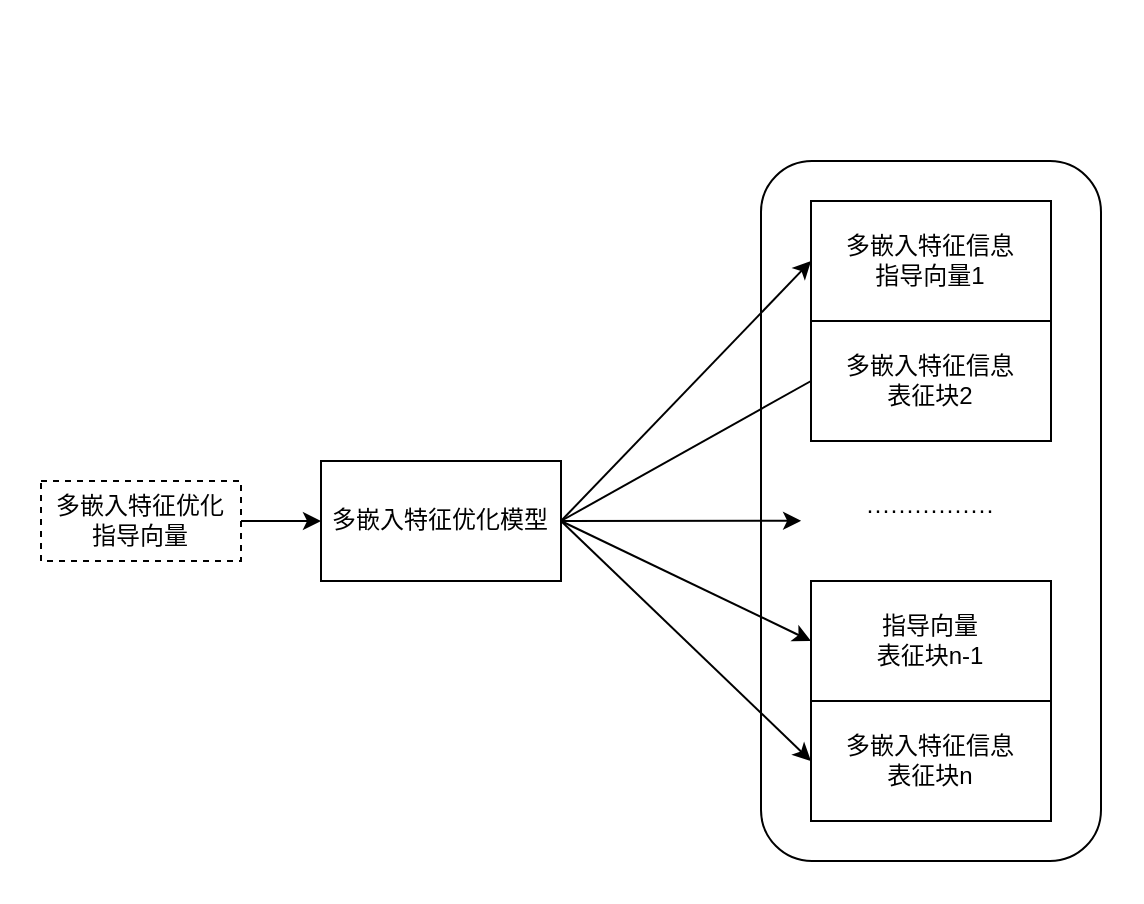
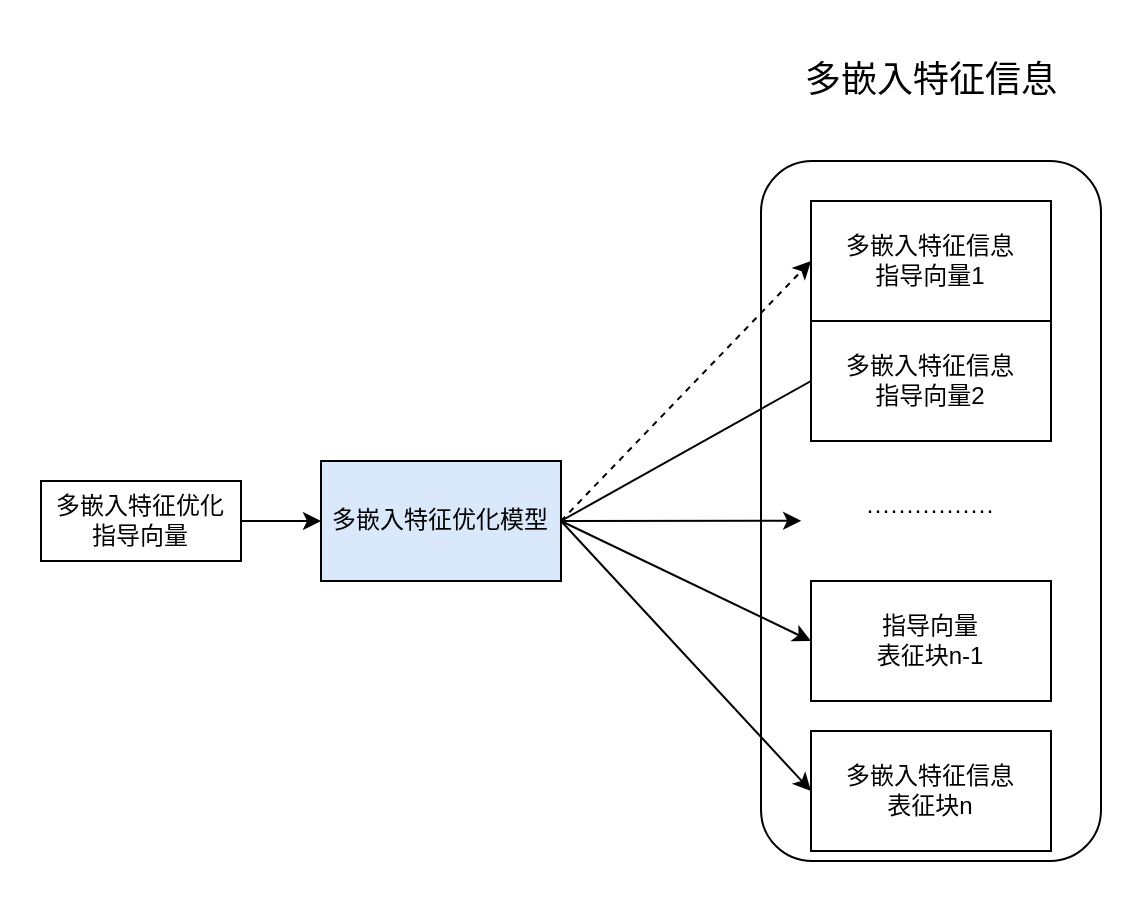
  <mxCell id="0" />
  <mxCell id="1" parent="0" />
  <mxCell id="2" style="edgeStyle=orthogonalEdgeStyle;rounded=0;orthogonalLoop=1;jettySize=auto;html=1;entryX=0;entryY=0.5;entryDx=0;entryDy=0;" parent="1" source="3" target="4" edge="1"><mxGeometry relative="1" as="geometry" /></mxCell>
- <mxCell id="3" value="多嵌入特征优化&lt;div&gt;指导向量&lt;/div&gt;" style="rounded=0;whiteSpace=wrap;html=1;dashed=1;" parent="1" vertex="1"><mxGeometry x="20" y="240" width="100" height="40" as="geometry" /></mxCell>
- <mxCell id="4" value="多嵌入特征优化模型" style="rounded=0;whiteSpace=wrap;html=1;" parent="1" vertex="1"><mxGeometry x="160" y="230" width="120" height="60" as="geometry" /></mxCell>
+ <mxCell id="3" value="多嵌入特征优化&lt;div&gt;指导向量&lt;/div&gt;" style="rounded=0;whiteSpace=wrap;html=1;" parent="1" vertex="1"><mxGeometry x="20" y="240" width="100" height="40" as="geometry" /></mxCell>
+ <mxCell id="4" value="多嵌入特征优化模型" style="rounded=0;whiteSpace=wrap;html=1;fillColor=#dae8fc;" parent="1" vertex="1"><mxGeometry x="160" y="230" width="120" height="60" as="geometry" /></mxCell>
+ <mxCell id="5" value="&lt;font style=&quot;font-size: 18px;&quot;&gt;多嵌入特征&lt;/font&gt;&lt;span style=&quot;font-size: 18px; background-color: initial;&quot;&gt;信息&lt;/span&gt;" style="text;html=1;align=center;verticalAlign=middle;resizable=0;points=[];autosize=1;strokeColor=none;fillColor=none;" parent="1" vertex="1"><mxGeometry x="390" y="20" width="150" height="40" as="geometry" /></mxCell>
  <mxCell id="6" value="················" style="rounded=1;whiteSpace=wrap;html=1;" parent="1" vertex="1"><mxGeometry x="380" y="80" width="170" height="350" as="geometry" /></mxCell>
  <mxCell id="7" value="多嵌入特征信息&lt;div&gt;指导向量1&lt;/div&gt;" style="rounded=0;whiteSpace=wrap;html=1;" parent="1" vertex="1"><mxGeometry x="405" y="100" width="120" height="60" as="geometry" /></mxCell>
- <mxCell id="8" value="多嵌入特征信息&lt;div&gt;表征块2&lt;/div&gt;" style="rounded=0;whiteSpace=wrap;html=1;" parent="1" vertex="1"><mxGeometry x="405" y="160" width="120" height="60" as="geometry" /></mxCell>
- <mxCell id="9" value="多嵌入特征信息&lt;div&gt;表征块n&lt;/div&gt;" style="rounded=0;whiteSpace=wrap;html=1;" parent="1" vertex="1"><mxGeometry x="405" y="350" width="120" height="60" as="geometry" /></mxCell>
+ <mxCell id="8" value="多嵌入特征信息&lt;div&gt;指导向量2&lt;/div&gt;" style="rounded=0;whiteSpace=wrap;html=1;" parent="1" vertex="1"><mxGeometry x="405" y="160" width="120" height="60" as="geometry" /></mxCell>
+ <mxCell id="9" value="多嵌入特征信息&lt;div&gt;表征块n&lt;/div&gt;" style="rounded=0;whiteSpace=wrap;html=1;" parent="1" vertex="1"><mxGeometry x="405" y="365" width="120" height="60" as="geometry" /></mxCell>
  <mxCell id="10" value="指导向量&lt;div&gt;表征块n-1&lt;/div&gt;" style="rounded=0;whiteSpace=wrap;html=1;" parent="1" vertex="1"><mxGeometry x="405" y="290" width="120" height="60" as="geometry" /></mxCell>
- <mxCell id="11" value="" style="endArrow=classic;html=1;rounded=0;exitX=1;exitY=0.5;exitDx=0;exitDy=0;entryX=0;entryY=0.5;entryDx=0;entryDy=0;" parent="1" source="4" target="7" edge="1"><mxGeometry width="50" height="50" relative="1" as="geometry"><mxPoint x="350" y="180" as="sourcePoint" /><mxPoint x="400" y="130" as="targetPoint" /></mxGeometry></mxCell>
+ <mxCell id="11" value="" style="endArrow=classic;html=1;rounded=0;exitX=1;exitY=0.5;exitDx=0;exitDy=0;entryX=0;entryY=0.5;entryDx=0;entryDy=0;dashed=1;" parent="1" source="4" target="7" edge="1"><mxGeometry width="50" height="50" relative="1" as="geometry"><mxPoint x="350" y="180" as="sourcePoint" /><mxPoint x="400" y="130" as="targetPoint" /></mxGeometry></mxCell>
  <mxCell id="12" value="" style="endArrow=none;html=1;rounded=0;exitX=1;exitY=0.5;exitDx=0;exitDy=0;entryX=0;entryY=0.5;entryDx=0;entryDy=0;" parent="1" source="4" target="8" edge="1"><mxGeometry width="50" height="50" relative="1" as="geometry"><mxPoint x="350" y="240" as="sourcePoint" /><mxPoint x="400" y="190" as="targetPoint" /></mxGeometry></mxCell>
  <mxCell id="13" value="" style="endArrow=classic;html=1;rounded=0;entryX=0.118;entryY=0.514;entryDx=0;entryDy=0;entryPerimeter=0;" parent="1" target="6" edge="1"><mxGeometry width="50" height="50" relative="1" as="geometry"><mxPoint x="280" y="260" as="sourcePoint" /><mxPoint x="360" y="260" as="targetPoint" /></mxGeometry></mxCell>
  <mxCell id="14" value="" style="endArrow=classic;html=1;rounded=0;exitX=1;exitY=0.5;exitDx=0;exitDy=0;entryX=0;entryY=0.5;entryDx=0;entryDy=0;" parent="1" source="4" target="10" edge="1"><mxGeometry width="50" height="50" relative="1" as="geometry"><mxPoint x="290" y="270" as="sourcePoint" /><mxPoint x="370" y="320" as="targetPoint" /></mxGeometry></mxCell>
  <mxCell id="15" value="" style="endArrow=classic;html=1;rounded=0;exitX=1;exitY=0.5;exitDx=0;exitDy=0;entryX=0;entryY=0.5;entryDx=0;entryDy=0;" parent="1" source="4" target="9" edge="1"><mxGeometry width="50" height="50" relative="1" as="geometry"><mxPoint x="290" y="270" as="sourcePoint" /><mxPoint x="370" y="380" as="targetPoint" /></mxGeometry></mxCell>
